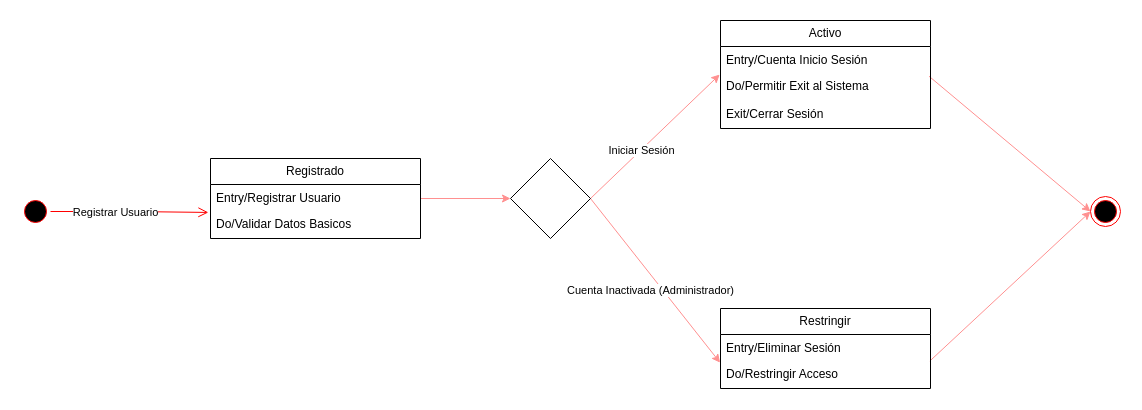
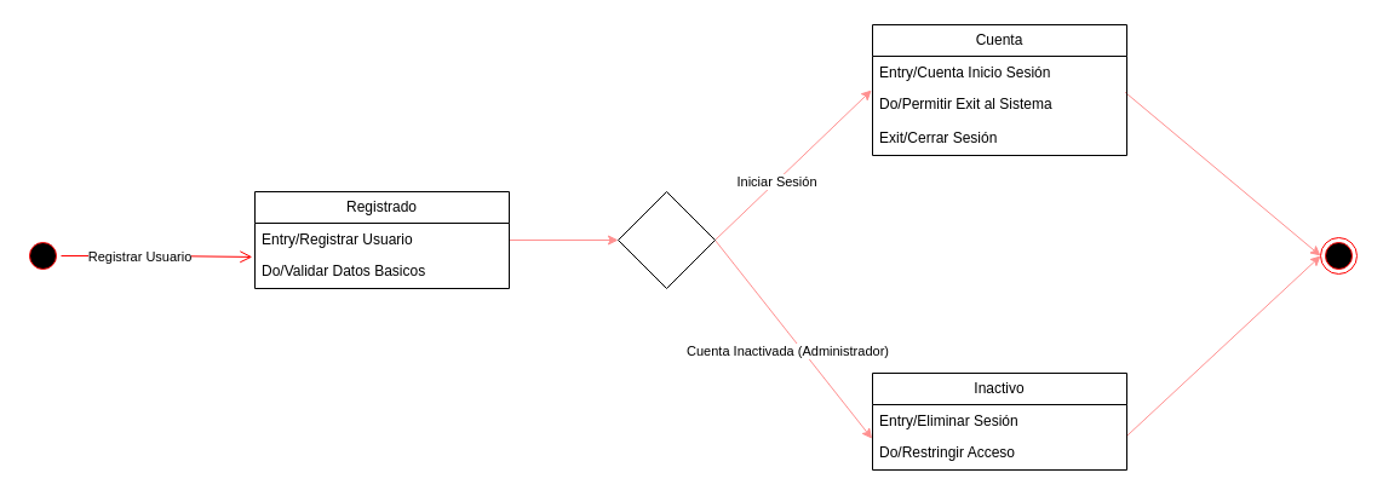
  <mxCell id="0" />
  <mxCell id="1" parent="0" />
  <mxCell id="2" value="Cuenta Inactivada (Administrador)" style="rounded=0;orthogonalLoop=1;jettySize=auto;html=1;entryX=-0.002;entryY=0.075;entryDx=0;entryDy=0;exitX=1;exitY=0.5;exitDx=0;exitDy=0;entryPerimeter=0;strokeColor=light-dark(#FF9090,#FF9090);" edge="1" parent="1" source="22" target="9"><mxGeometry x="0.046" y="-10" relative="1" as="geometry"><mxPoint as="offset" /></mxGeometry></mxCell>
  <mxCell id="3" value="" style="ellipse;html=1;shape=endState;fillColor=#000000;strokeColor=#ff0000;" vertex="1" parent="1"><mxGeometry x="1090" y="196" width="30" height="30" as="geometry" /></mxCell>
  <mxCell id="4" style="rounded=0;orthogonalLoop=1;jettySize=auto;html=1;entryX=-0.004;entryY=0.074;entryDx=0;entryDy=0;exitX=1;exitY=0.5;exitDx=0;exitDy=0;entryPerimeter=0;strokeColor=light-dark(#FF9090,#FF9090);" edge="1" parent="1" source="22" target="13"><mxGeometry relative="1" as="geometry" /></mxCell>
  <mxCell id="5" value="Iniciar Sesión" style="edgeLabel;html=1;align=center;verticalAlign=middle;resizable=0;points=[];" connectable="0" vertex="1" parent="4"><mxGeometry x="0.395" y="-2" relative="1" as="geometry"><mxPoint x="-41" y="37" as="offset" /></mxGeometry></mxCell>
  <mxCell id="6" style="rounded=0;orthogonalLoop=1;jettySize=auto;html=1;entryX=0;entryY=0.5;entryDx=0;entryDy=0;exitX=0.997;exitY=0.018;exitDx=0;exitDy=0;exitPerimeter=0;strokeColor=light-dark(#FF9090,#FF9090);" edge="1" parent="1" source="9" target="3"><mxGeometry relative="1" as="geometry" /></mxCell>
- <mxCell id="7" value="Restringir" style="swimlane;fontStyle=0;childLayout=stackLayout;horizontal=1;startSize=26;fillColor=none;horizontalStack=0;resizeParent=1;resizeParentMax=0;resizeLast=0;collapsible=1;marginBottom=0;whiteSpace=wrap;html=1;" vertex="1" parent="1"><mxGeometry x="720" y="308" width="210" height="80" as="geometry" /></mxCell>
+ <mxCell id="7" value="Inactivo" style="swimlane;fontStyle=0;childLayout=stackLayout;horizontal=1;startSize=26;fillColor=none;horizontalStack=0;resizeParent=1;resizeParentMax=0;resizeLast=0;collapsible=1;marginBottom=0;whiteSpace=wrap;html=1;" vertex="1" parent="1"><mxGeometry x="720" y="308" width="210" height="80" as="geometry" /></mxCell>
  <mxCell id="8" value="Entry/Eliminar Sesión" style="text;strokeColor=none;fillColor=none;align=left;verticalAlign=top;spacingLeft=4;spacingRight=4;overflow=hidden;rotatable=0;points=[[0,0.5],[1,0.5]];portConstraint=eastwest;whiteSpace=wrap;html=1;" vertex="1" parent="7"><mxGeometry y="26" width="210" height="26" as="geometry" /></mxCell>
  <mxCell id="9" value="Do/Restringir Acceso" style="text;strokeColor=none;fillColor=none;align=left;verticalAlign=top;spacingLeft=4;spacingRight=4;overflow=hidden;rotatable=0;points=[[0,0.5],[1,0.5]];portConstraint=eastwest;whiteSpace=wrap;html=1;" vertex="1" parent="7"><mxGeometry y="52" width="210" height="28" as="geometry" /></mxCell>
  <mxCell id="10" style="rounded=0;orthogonalLoop=1;jettySize=auto;html=1;entryX=0;entryY=0.5;entryDx=0;entryDy=0;exitX=0.993;exitY=0.133;exitDx=0;exitDy=0;exitPerimeter=0;strokeColor=light-dark(#FF9090,#FF9090);fillColor=#a20025;" edge="1" parent="1" source="13" target="3"><mxGeometry relative="1" as="geometry" /></mxCell>
- <mxCell id="11" value="Activo" style="swimlane;fontStyle=0;childLayout=stackLayout;horizontal=1;startSize=26;fillColor=none;horizontalStack=0;resizeParent=1;resizeParentMax=0;resizeLast=0;collapsible=1;marginBottom=0;whiteSpace=wrap;html=1;" vertex="1" parent="1"><mxGeometry x="720" y="20" width="210" height="108" as="geometry" /></mxCell>
+ <mxCell id="11" value="Cuenta" style="swimlane;fontStyle=0;childLayout=stackLayout;horizontal=1;startSize=26;fillColor=none;horizontalStack=0;resizeParent=1;resizeParentMax=0;resizeLast=0;collapsible=1;marginBottom=0;whiteSpace=wrap;html=1;" vertex="1" parent="1"><mxGeometry x="720" y="20" width="210" height="108" as="geometry" /></mxCell>
  <mxCell id="12" value="Entry/Cuenta Inicio Sesión&amp;nbsp;" style="text;strokeColor=none;fillColor=none;align=left;verticalAlign=top;spacingLeft=4;spacingRight=4;overflow=hidden;rotatable=0;points=[[0,0.5],[1,0.5]];portConstraint=eastwest;whiteSpace=wrap;html=1;" vertex="1" parent="11"><mxGeometry y="26" width="210" height="26" as="geometry" /></mxCell>
  <mxCell id="13" value="Do/Permitir Exit al Sistema&amp;nbsp;" style="text;strokeColor=none;fillColor=none;align=left;verticalAlign=top;spacingLeft=4;spacingRight=4;overflow=hidden;rotatable=0;points=[[0,0.5],[1,0.5]];portConstraint=eastwest;whiteSpace=wrap;html=1;" vertex="1" parent="11"><mxGeometry y="52" width="210" height="28" as="geometry" /></mxCell>
  <mxCell id="14" value="Exit/Cerrar Sesión" style="text;strokeColor=none;fillColor=none;align=left;verticalAlign=top;spacingLeft=4;spacingRight=4;overflow=hidden;rotatable=0;points=[[0,0.5],[1,0.5]];portConstraint=eastwest;whiteSpace=wrap;html=1;" vertex="1" parent="11"><mxGeometry y="80" width="210" height="28" as="geometry" /></mxCell>
  <mxCell id="15" value="" style="ellipse;html=1;shape=startState;fillColor=#000000;strokeColor=#ff0000;" vertex="1" parent="1"><mxGeometry x="20" y="196" width="30" height="30" as="geometry" /></mxCell>
  <mxCell id="16" value="" style="edgeStyle=orthogonalEdgeStyle;html=1;verticalAlign=bottom;endArrow=open;endSize=8;strokeColor=#ff0000;rounded=0;entryX=-0.01;entryY=0.069;entryDx=0;entryDy=0;entryPerimeter=0;" edge="1" parent="1" source="15" target="21"><mxGeometry relative="1" as="geometry"><mxPoint x="200" y="211" as="targetPoint" /></mxGeometry></mxCell>
  <mxCell id="17" value="Registrar Usuario" style="edgeLabel;html=1;align=center;verticalAlign=middle;resizable=0;points=[];" connectable="0" vertex="1" parent="16"><mxGeometry x="-0.192" relative="1" as="geometry"><mxPoint as="offset" /></mxGeometry></mxCell>
  <mxCell id="18" style="edgeStyle=orthogonalEdgeStyle;rounded=0;orthogonalLoop=1;jettySize=auto;html=1;entryX=0;entryY=0.5;entryDx=0;entryDy=0;strokeColor=light-dark(#FF9090,#FF9090);" edge="1" parent="1" source="19" target="22"><mxGeometry relative="1" as="geometry" /></mxCell>
  <mxCell id="19" value="Registrado" style="swimlane;fontStyle=0;childLayout=stackLayout;horizontal=1;startSize=26;fillColor=none;horizontalStack=0;resizeParent=1;resizeParentMax=0;resizeLast=0;collapsible=1;marginBottom=0;whiteSpace=wrap;html=1;" vertex="1" parent="1"><mxGeometry x="210" y="158" width="210" height="80" as="geometry" /></mxCell>
  <mxCell id="20" value="Entry/Registrar Usuario" style="text;strokeColor=none;fillColor=none;align=left;verticalAlign=top;spacingLeft=4;spacingRight=4;overflow=hidden;rotatable=0;points=[[0,0.5],[1,0.5]];portConstraint=eastwest;whiteSpace=wrap;html=1;" vertex="1" parent="19"><mxGeometry y="26" width="210" height="26" as="geometry" /></mxCell>
  <mxCell id="21" value="Do/Validar Datos Basicos" style="text;strokeColor=none;fillColor=none;align=left;verticalAlign=top;spacingLeft=4;spacingRight=4;overflow=hidden;rotatable=0;points=[[0,0.5],[1,0.5]];portConstraint=eastwest;whiteSpace=wrap;html=1;" vertex="1" parent="19"><mxGeometry y="52" width="210" height="28" as="geometry" /></mxCell>
  <mxCell id="22" value="" style="rhombus;whiteSpace=wrap;html=1;" vertex="1" parent="1"><mxGeometry x="510" y="158" width="80" height="80" as="geometry" /></mxCell>
